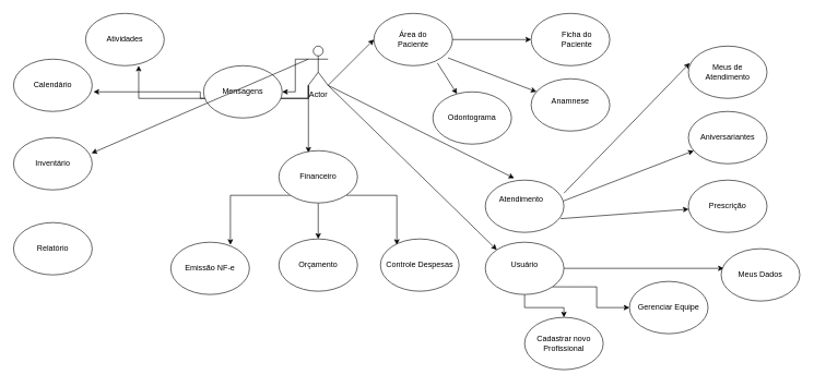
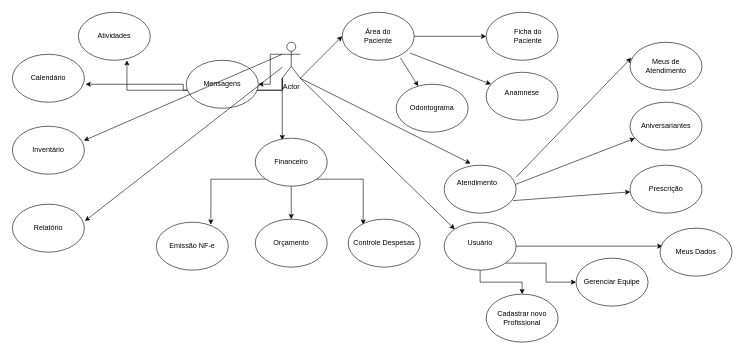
  <mxCell id="0" />
  <mxCell id="1" parent="0" />
  <mxCell id="2" style="edgeStyle=orthogonalEdgeStyle;rounded=0;orthogonalLoop=1;jettySize=auto;html=1;exitX=0;exitY=1;exitDx=0;exitDy=0;exitPerimeter=0;entryX=0.375;entryY=0.038;entryDx=0;entryDy=0;entryPerimeter=0;" edge="1" parent="1" source="6" target="42"><mxGeometry relative="1" as="geometry" /></mxCell>
  <mxCell id="3" style="edgeStyle=orthogonalEdgeStyle;rounded=0;orthogonalLoop=1;jettySize=auto;html=1;exitX=0;exitY=0.333;exitDx=0;exitDy=0;exitPerimeter=0;" edge="1" parent="1" source="6" target="46"><mxGeometry relative="1" as="geometry" /></mxCell>
  <mxCell id="4" style="edgeStyle=orthogonalEdgeStyle;rounded=0;orthogonalLoop=1;jettySize=auto;html=1;exitX=0;exitY=1;exitDx=0;exitDy=0;exitPerimeter=0;entryX=0.675;entryY=1;entryDx=0;entryDy=0;entryPerimeter=0;" edge="1" parent="1" source="6" target="50"><mxGeometry relative="1" as="geometry" /></mxCell>
  <mxCell id="5" style="edgeStyle=orthogonalEdgeStyle;rounded=0;orthogonalLoop=1;jettySize=auto;html=1;exitX=0;exitY=1;exitDx=0;exitDy=0;exitPerimeter=0;entryX=1.017;entryY=0.625;entryDx=0;entryDy=0;entryPerimeter=0;" edge="1" parent="1" source="6" target="47"><mxGeometry relative="1" as="geometry" /></mxCell>
  <mxCell id="6" value="Actor" style="shape=umlActor;verticalLabelPosition=bottom;verticalAlign=top;html=1;outlineConnect=0;" vertex="1" parent="1"><mxGeometry x="470" y="70" width="30" height="60" as="geometry" /></mxCell>
  <mxCell id="7" value="" style="ellipse;whiteSpace=wrap;html=1;" vertex="1" parent="1"><mxGeometry x="570" width="120" height="80" as="geometry" y="20" /></mxCell>
  <mxCell id="8" value="" style="ellipse;whiteSpace=wrap;html=1;" vertex="1" parent="1"><mxGeometry x="810" y="120" width="120" height="80" as="geometry" /></mxCell>
  <mxCell id="9" value="" style="ellipse;whiteSpace=wrap;html=1;" vertex="1" parent="1"><mxGeometry x="810" width="120" height="80" as="geometry" y="20" /></mxCell>
  <mxCell id="10" value="" style="endArrow=classic;html=1;rounded=0;entryX=0;entryY=0.5;entryDx=0;entryDy=0;exitX=1;exitY=0.5;exitDx=0;exitDy=0;" edge="1" parent="1" source="7" target="9"><mxGeometry width="50" height="50" relative="1" as="geometry"><mxPoint x="520" y="110" as="sourcePoint" /><mxPoint x="722" y="100" as="targetPoint" /></mxGeometry></mxCell>
  <mxCell id="11" value="" style="endArrow=classic;html=1;rounded=0;entryX=0;entryY=0.5;entryDx=0;entryDy=0;exitX=1;exitY=1;exitDx=0;exitDy=0;exitPerimeter=0;" edge="1" parent="1" source="6" target="7"><mxGeometry width="50" height="50" relative="1" as="geometry"><mxPoint x="520" y="100" as="sourcePoint" /><mxPoint x="550" y="40" as="targetPoint" /></mxGeometry></mxCell>
  <mxCell id="12" value="" style="endArrow=classic;html=1;rounded=0;exitX=0.942;exitY=0.85;exitDx=0;exitDy=0;exitPerimeter=0;" edge="1" parent="1" source="7" target="8"><mxGeometry width="50" height="50" relative="1" as="geometry"><mxPoint x="520" y="120" as="sourcePoint" /><mxPoint x="570" y="170" as="targetPoint" /></mxGeometry></mxCell>
  <mxCell id="13" value="Área do Paciente" style="text;html=1;strokeColor=none;fillColor=none;align=center;verticalAlign=middle;whiteSpace=wrap;rounded=0;" vertex="1" parent="1"><mxGeometry x="600" y="45" width="60" height="30" as="geometry" /></mxCell>
  <mxCell id="14" value="Ficha do Paciente" style="text;html=1;strokeColor=none;fillColor=none;align=center;verticalAlign=middle;whiteSpace=wrap;rounded=0;" vertex="1" parent="1"><mxGeometry x="850" y="45" width="60" height="30" as="geometry" /></mxCell>
  <mxCell id="15" value="Anamnese" style="text;html=1;strokeColor=none;fillColor=none;align=center;verticalAlign=middle;whiteSpace=wrap;rounded=0;" vertex="1" parent="1"><mxGeometry x="840" y="140" width="60" height="30" as="geometry" /></mxCell>
  <mxCell id="16" value="Odontograma" style="ellipse;whiteSpace=wrap;html=1;" vertex="1" parent="1"><mxGeometry x="660" y="140" width="120" height="80" as="geometry" /></mxCell>
  <mxCell id="17" value="" style="endArrow=classic;html=1;rounded=0;exitX=0.808;exitY=0.95;exitDx=0;exitDy=0;exitPerimeter=0;" edge="1" parent="1" source="7" target="16"><mxGeometry width="50" height="50" relative="1" as="geometry"><mxPoint x="810" y="450" as="sourcePoint" /><mxPoint x="860" y="400" as="targetPoint" /></mxGeometry></mxCell>
  <mxCell id="18" value="" style="ellipse;whiteSpace=wrap;html=1;" vertex="1" parent="1"><mxGeometry x="740" y="275" width="120" height="80" as="geometry" /></mxCell>
  <mxCell id="19" value="Atendimento" style="text;html=1;strokeColor=none;fillColor=none;align=center;verticalAlign=middle;whiteSpace=wrap;rounded=0;" vertex="1" parent="1"><mxGeometry x="765" y="290" width="60" height="30" as="geometry" /></mxCell>
  <mxCell id="20" value="" style="ellipse;whiteSpace=wrap;html=1;" vertex="1" parent="1"><mxGeometry x="1050" y="70" width="120" height="80" as="geometry" /></mxCell>
  <mxCell id="21" value="Meus de Atendimento" style="text;html=1;strokeColor=none;fillColor=none;align=center;verticalAlign=middle;whiteSpace=wrap;rounded=0;" vertex="1" parent="1"><mxGeometry x="1080" y="95" width="60" height="30" as="geometry" /></mxCell>
  <mxCell id="22" value="" style="ellipse;whiteSpace=wrap;html=1;" vertex="1" parent="1"><mxGeometry x="1050" y="170" width="120" height="80" as="geometry" /></mxCell>
  <mxCell id="23" value="Aniversariantes" style="text;html=1;strokeColor=none;fillColor=none;align=center;verticalAlign=middle;whiteSpace=wrap;rounded=0;" vertex="1" parent="1"><mxGeometry x="1080" y="195" width="60" height="30" as="geometry" /></mxCell>
  <mxCell id="24" value="" style="ellipse;whiteSpace=wrap;html=1;" vertex="1" parent="1"><mxGeometry x="1050" y="275" width="120" height="80" as="geometry" /></mxCell>
  <mxCell id="25" value="Prescrição" style="text;html=1;strokeColor=none;fillColor=none;align=center;verticalAlign=middle;whiteSpace=wrap;rounded=0;" vertex="1" parent="1"><mxGeometry x="1080" y="300" width="60" height="30" as="geometry" /></mxCell>
  <mxCell id="26" value="" style="endArrow=classic;html=1;rounded=0;exitX=1;exitY=0.25;exitDx=0;exitDy=0;exitPerimeter=0;entryX=0.017;entryY=0.325;entryDx=0;entryDy=0;entryPerimeter=0;" edge="1" parent="1" source="18" target="20"><mxGeometry width="50" height="50" relative="1" as="geometry"><mxPoint x="810" y="450" as="sourcePoint" /><mxPoint x="860" y="400" as="targetPoint" /></mxGeometry></mxCell>
  <mxCell id="27" value="" style="endArrow=classic;html=1;rounded=0;exitX=0.992;exitY=0.4;exitDx=0;exitDy=0;exitPerimeter=0;" edge="1" parent="1" source="18" target="22"><mxGeometry width="50" height="50" relative="1" as="geometry"><mxPoint x="810" y="450" as="sourcePoint" /><mxPoint x="860" y="400" as="targetPoint" /></mxGeometry></mxCell>
  <mxCell id="28" value="" style="endArrow=classic;html=1;rounded=0;exitX=0.958;exitY=0.738;exitDx=0;exitDy=0;exitPerimeter=0;" edge="1" parent="1" source="18" target="24"><mxGeometry width="50" height="50" relative="1" as="geometry"><mxPoint x="810" y="450" as="sourcePoint" /><mxPoint x="860" y="400" as="targetPoint" /></mxGeometry></mxCell>
  <mxCell id="29" value="" style="endArrow=classic;html=1;rounded=0;entryX=0.367;entryY=-0.037;entryDx=0;entryDy=0;entryPerimeter=0;exitX=1;exitY=1;exitDx=0;exitDy=0;exitPerimeter=0;" edge="1" parent="1" source="6" target="18"><mxGeometry width="50" height="50" relative="1" as="geometry"><mxPoint x="560" y="210" as="sourcePoint" /><mxPoint x="610" y="160" as="targetPoint" /></mxGeometry></mxCell>
  <mxCell id="30" style="edgeStyle=orthogonalEdgeStyle;rounded=0;orthogonalLoop=1;jettySize=auto;html=1;exitX=1;exitY=0.5;exitDx=0;exitDy=0;entryX=0.033;entryY=0.375;entryDx=0;entryDy=0;entryPerimeter=0;" edge="1" parent="1" source="33" target="35"><mxGeometry relative="1" as="geometry" /></mxCell>
  <mxCell id="31" style="edgeStyle=orthogonalEdgeStyle;rounded=0;orthogonalLoop=1;jettySize=auto;html=1;exitX=1;exitY=1;exitDx=0;exitDy=0;" edge="1" parent="1" source="33" target="36"><mxGeometry relative="1" as="geometry" /></mxCell>
  <mxCell id="32" style="edgeStyle=orthogonalEdgeStyle;rounded=0;orthogonalLoop=1;jettySize=auto;html=1;exitX=0.5;exitY=1;exitDx=0;exitDy=0;entryX=0.5;entryY=0;entryDx=0;entryDy=0;" edge="1" parent="1" source="33" target="37"><mxGeometry relative="1" as="geometry" /></mxCell>
  <mxCell id="33" value="" style="ellipse;whiteSpace=wrap;html=1;" vertex="1" parent="1"><mxGeometry x="740" y="370" width="120" height="80" as="geometry" /></mxCell>
  <mxCell id="34" value="Usuário" style="text;html=1;strokeColor=none;fillColor=none;align=center;verticalAlign=middle;whiteSpace=wrap;rounded=0;" vertex="1" parent="1"><mxGeometry x="770" y="390" width="60" height="30" as="geometry" /></mxCell>
  <mxCell id="35" value="Meus Dados" style="ellipse;whiteSpace=wrap;html=1;" vertex="1" parent="1"><mxGeometry x="1100" y="380" width="120" height="80" as="geometry" /></mxCell>
  <mxCell id="36" value="Gerenciar Equipe" style="ellipse;whiteSpace=wrap;html=1;" vertex="1" parent="1"><mxGeometry x="960" y="430" width="120" height="80" as="geometry" /></mxCell>
- <mxCell id="37" value="Cadastrar novo Profissional" style="ellipse;whiteSpace=wrap;html=1;" vertex="1" parent="1"><mxGeometry x="800" y="485" width="120" height="80" as="geometry" /></mxCell>
+ <mxCell id="37" value="Cadastrar novo Profissional" style="ellipse;whiteSpace=wrap;html=1;" vertex="1" parent="1"><mxGeometry x="810" y="490" width="120" height="80" as="geometry" /></mxCell>
  <mxCell id="38" value="" style="endArrow=classic;html=1;rounded=0;entryX=0;entryY=0;entryDx=0;entryDy=0;exitX=1;exitY=1;exitDx=0;exitDy=0;exitPerimeter=0;" edge="1" parent="1" source="6" target="33"><mxGeometry width="50" height="50" relative="1" as="geometry"><mxPoint x="550" y="340" as="sourcePoint" /><mxPoint x="600" y="290" as="targetPoint" /></mxGeometry></mxCell>
  <mxCell id="39" style="edgeStyle=orthogonalEdgeStyle;rounded=0;orthogonalLoop=1;jettySize=auto;html=1;exitX=1;exitY=1;exitDx=0;exitDy=0;entryX=0.208;entryY=0.113;entryDx=0;entryDy=0;entryPerimeter=0;" edge="1" parent="1" source="42" target="43"><mxGeometry relative="1" as="geometry" /></mxCell>
  <mxCell id="40" style="edgeStyle=orthogonalEdgeStyle;rounded=0;orthogonalLoop=1;jettySize=auto;html=1;exitX=0.5;exitY=1;exitDx=0;exitDy=0;entryX=0.5;entryY=0;entryDx=0;entryDy=0;" edge="1" parent="1" source="42" target="44"><mxGeometry relative="1" as="geometry" /></mxCell>
  <mxCell id="41" style="edgeStyle=orthogonalEdgeStyle;rounded=0;orthogonalLoop=1;jettySize=auto;html=1;exitX=0;exitY=1;exitDx=0;exitDy=0;entryX=0.758;entryY=0.05;entryDx=0;entryDy=0;entryPerimeter=0;" edge="1" parent="1" source="42" target="45"><mxGeometry relative="1" as="geometry" /></mxCell>
  <mxCell id="42" value="Financeiro" style="ellipse;whiteSpace=wrap;html=1;" vertex="1" parent="1"><mxGeometry x="425" y="230" width="120" height="80" as="geometry" /></mxCell>
  <mxCell id="43" value="Controle Despesas" style="ellipse;whiteSpace=wrap;html=1;" vertex="1" parent="1"><mxGeometry x="580" y="365" width="120" height="80" as="geometry" /></mxCell>
  <mxCell id="44" value="Orçamento" style="ellipse;whiteSpace=wrap;html=1;" vertex="1" parent="1"><mxGeometry x="425" y="365" width="120" height="80" as="geometry" /></mxCell>
  <mxCell id="45" value="Emissão NF-e" style="ellipse;whiteSpace=wrap;html=1;" vertex="1" parent="1"><mxGeometry x="260" y="370" width="120" height="80" as="geometry" /></mxCell>
  <mxCell id="46" value="Mensagens" style="ellipse;whiteSpace=wrap;html=1;" vertex="1" parent="1"><mxGeometry x="310" y="100" width="120" height="80" as="geometry" /></mxCell>
  <mxCell id="47" value="Calendário" style="ellipse;whiteSpace=wrap;html=1;" vertex="1" parent="1"><mxGeometry x="20" y="90" width="120" height="80" as="geometry" /></mxCell>
  <mxCell id="48" value="Inventário" style="ellipse;whiteSpace=wrap;html=1;" vertex="1" parent="1"><mxGeometry x="20" y="210" width="120" height="80" as="geometry" /></mxCell>
  <mxCell id="49" value="Relatório" style="ellipse;whiteSpace=wrap;html=1;" vertex="1" parent="1"><mxGeometry x="20" y="340" width="120" height="80" as="geometry" /></mxCell>
  <mxCell id="50" value="Atividades" style="ellipse;whiteSpace=wrap;html=1;" vertex="1" parent="1"><mxGeometry x="130" width="120" height="80" as="geometry" y="20" /></mxCell>
+ <mxCell id="51" value="" style="endArrow=classic;html=1;rounded=0;entryX=1.008;entryY=0.35;entryDx=0;entryDy=0;entryPerimeter=0;" edge="1" parent="1" source="6" target="49"><mxGeometry width="50" height="50" relative="1" as="geometry"><mxPoint x="270" y="320" as="sourcePoint" /><mxPoint x="240" y="270" as="targetPoint" /></mxGeometry></mxCell>
  <mxCell id="52" value="" style="endArrow=classic;html=1;rounded=0;entryX=0.992;entryY=0.3;entryDx=0;entryDy=0;entryPerimeter=0;exitX=0;exitY=0.333;exitDx=0;exitDy=0;exitPerimeter=0;" edge="1" parent="1" source="6" target="48"><mxGeometry width="50" height="50" relative="1" as="geometry"><mxPoint x="200" y="130" as="sourcePoint" /><mxPoint x="250" y="80" as="targetPoint" /></mxGeometry></mxCell>
